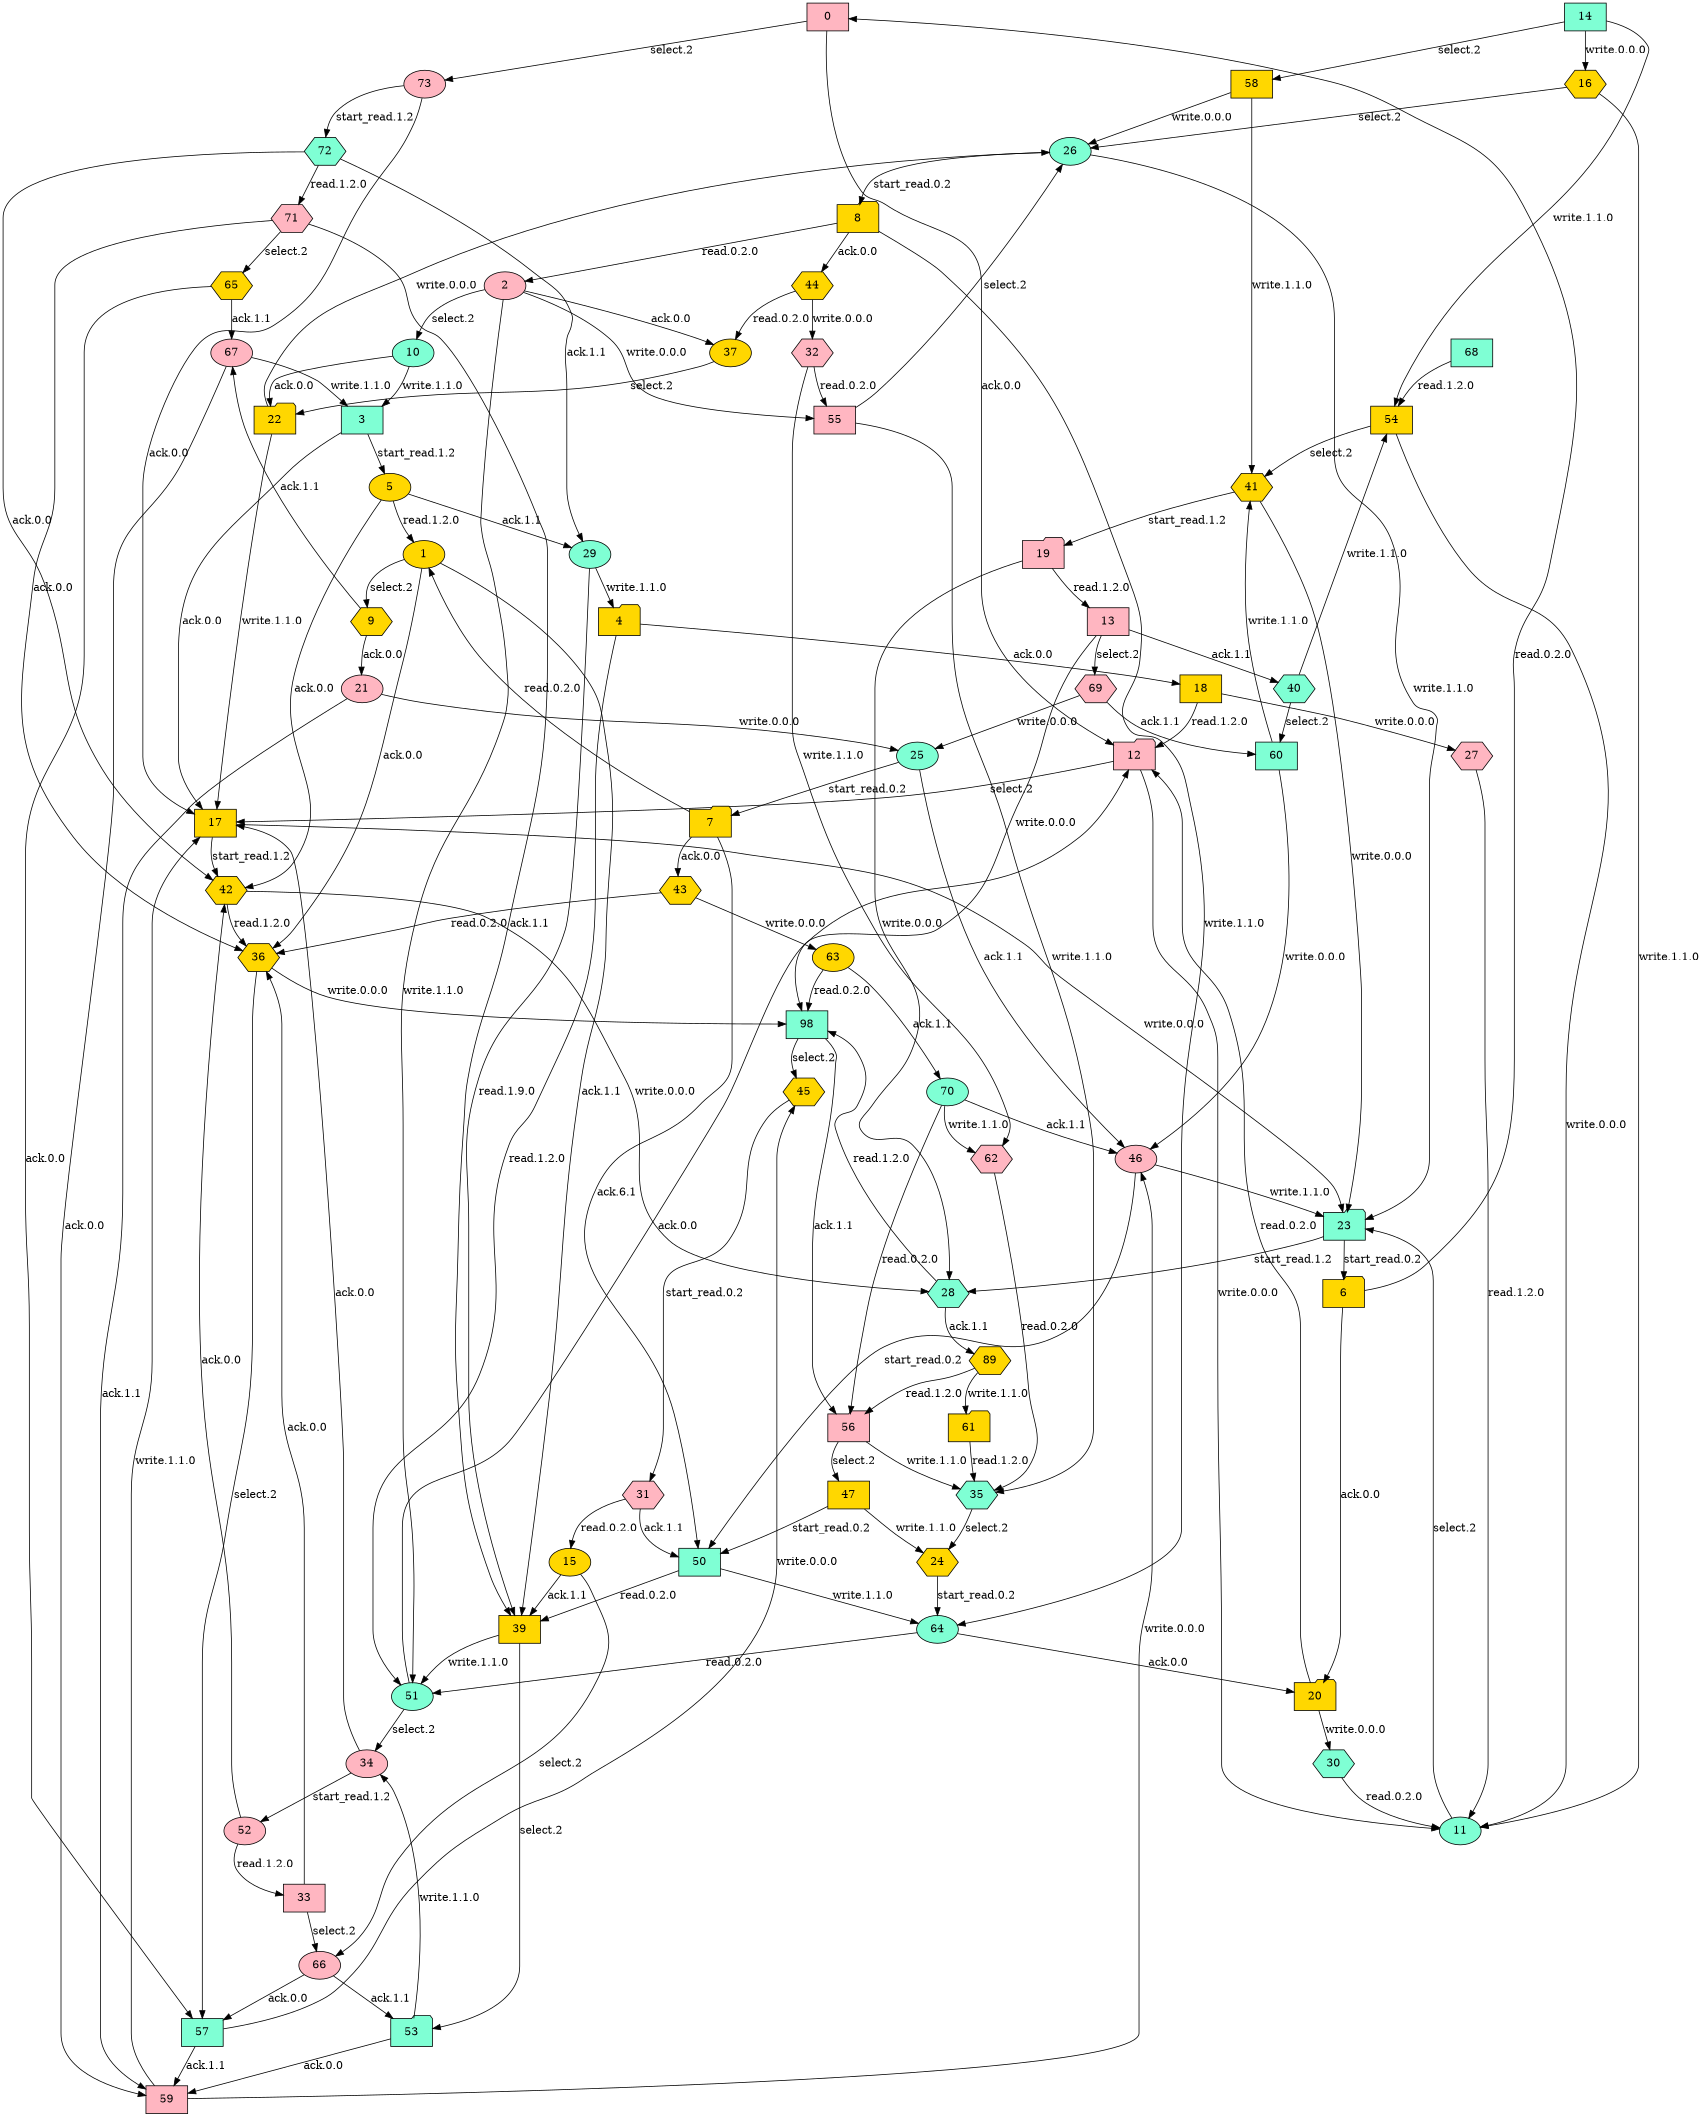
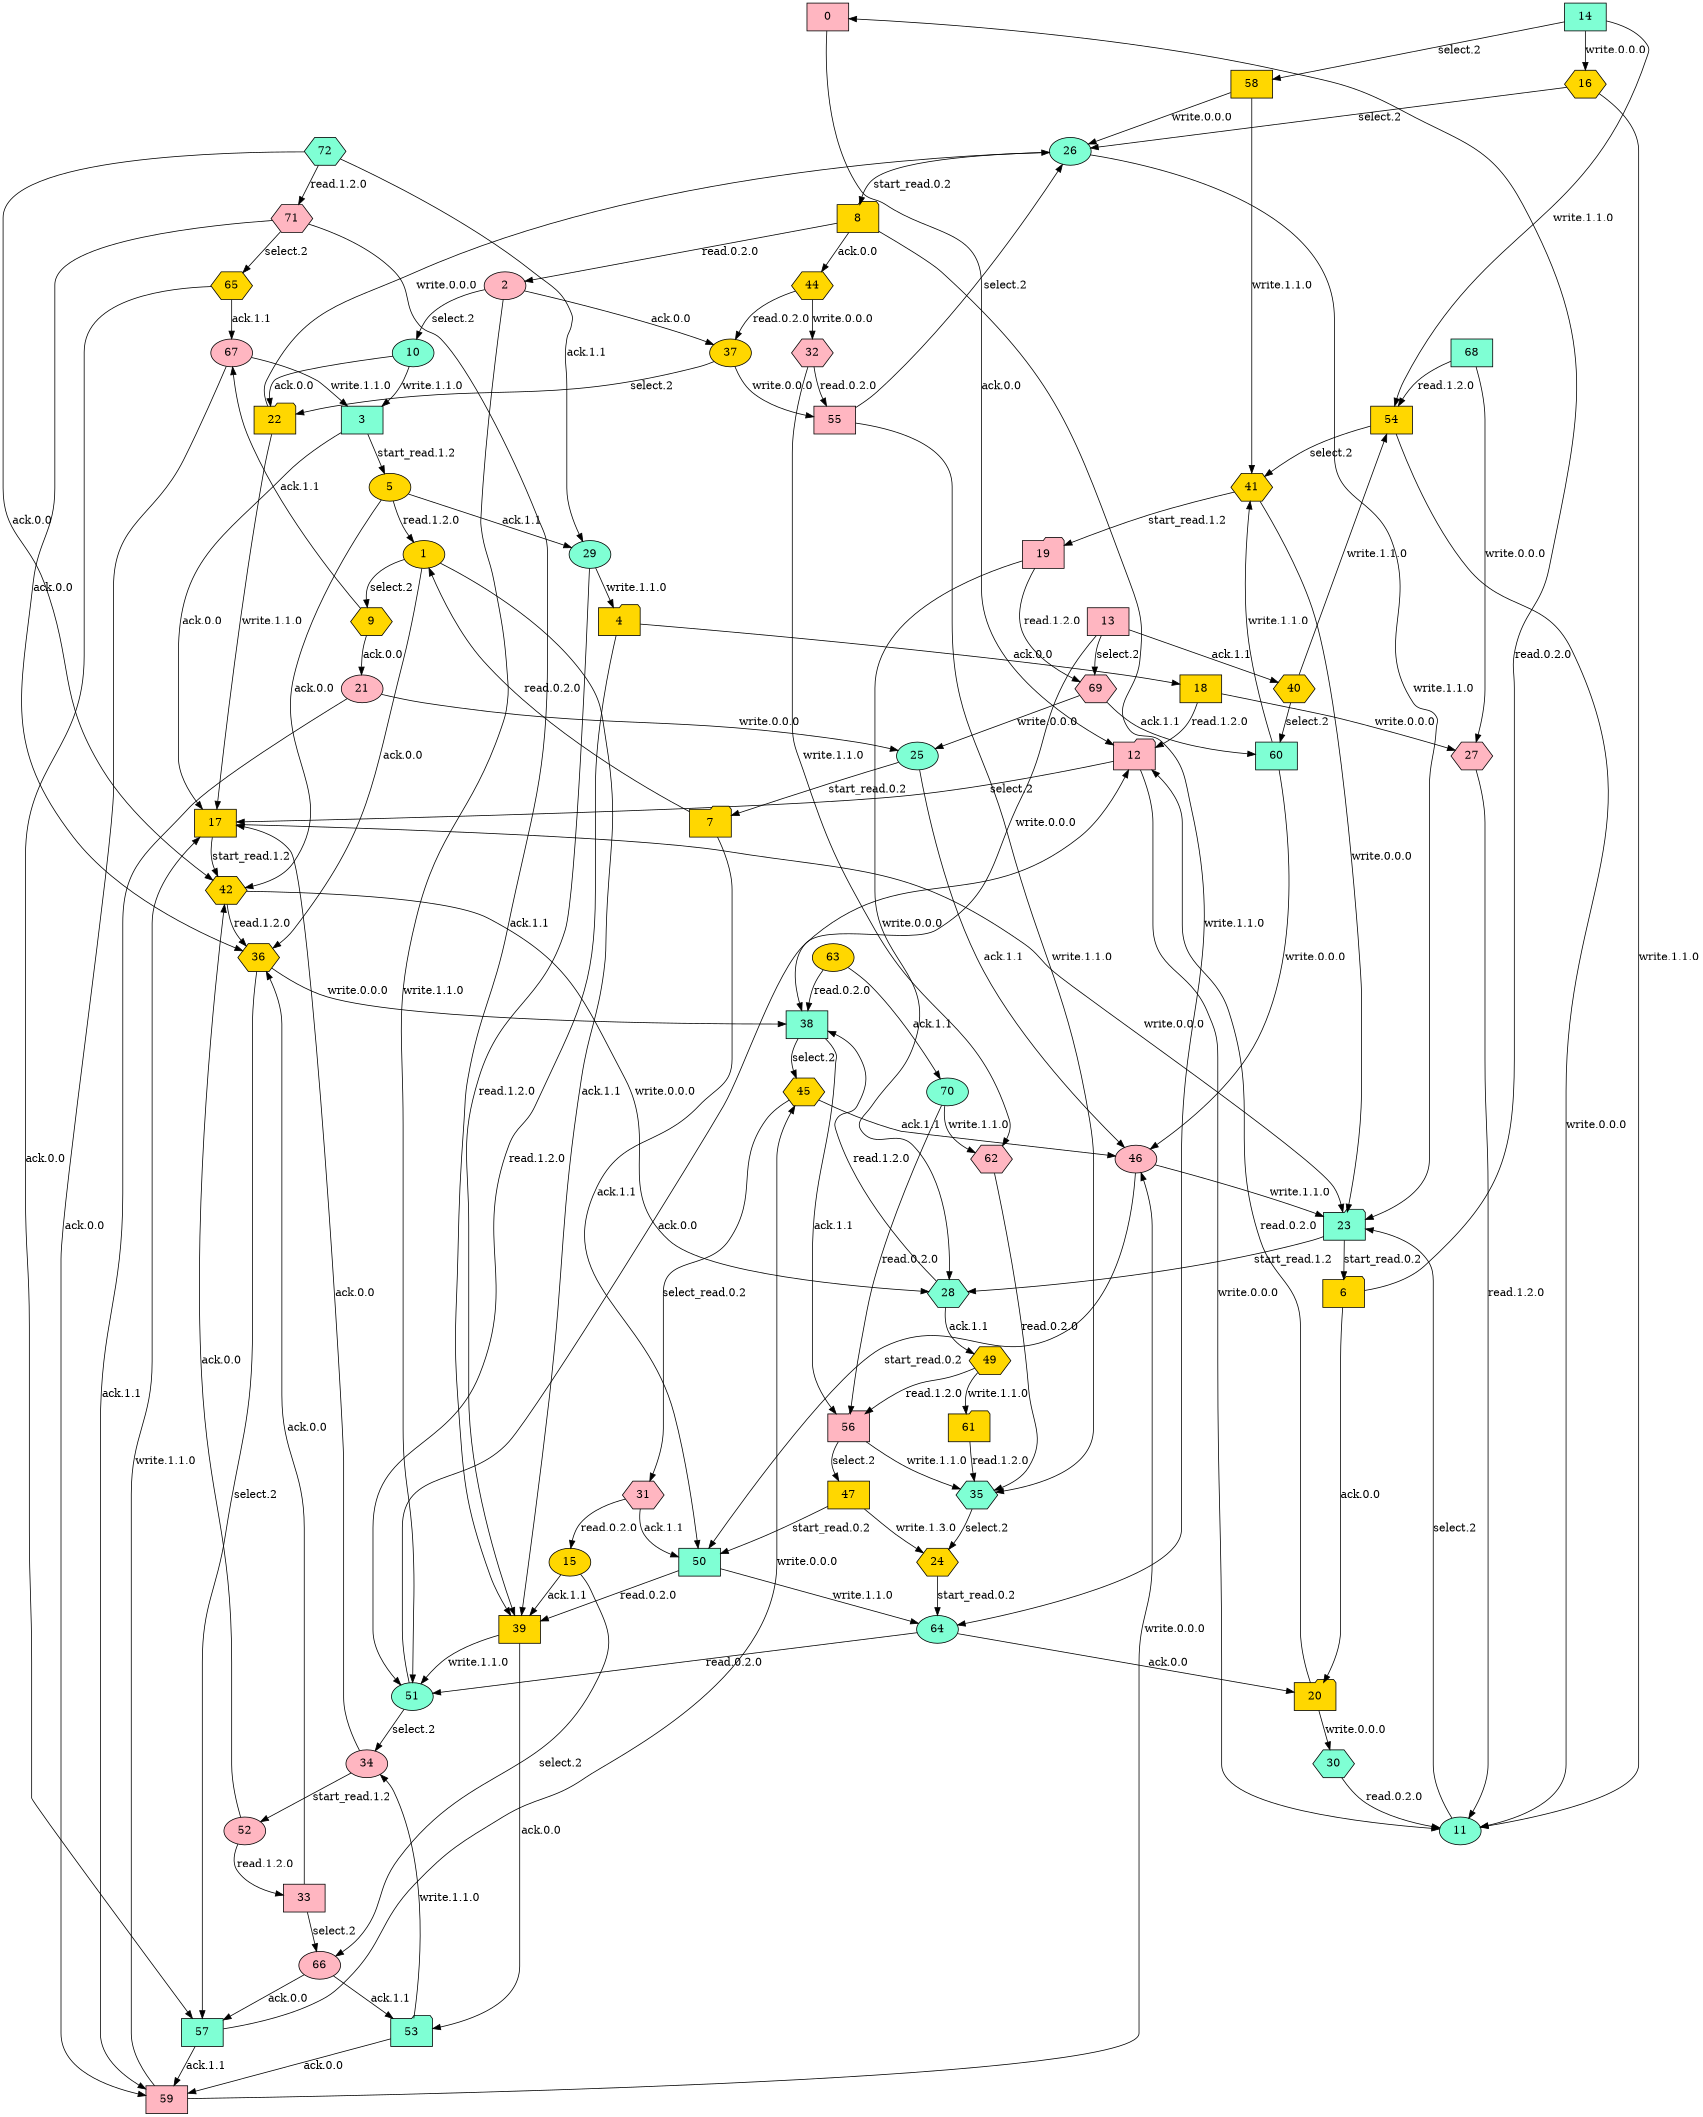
  digraph {
    node [fillcolor=gold shape=hexagon style=filled]
    0 [fillcolor=lightpink shape=box]
    12 [fillcolor=lightpink shape=folder]
-   73 [fillcolor=lightpink shape=ellipse]
    17 [shape=box]
    11 [fillcolor=aquamarine shape=ellipse]
    72 [fillcolor=aquamarine]
    42
    23 [fillcolor=aquamarine shape=folder]
    29 [fillcolor=aquamarine shape=ellipse]
    71 [fillcolor=lightpink]
    1 [shape=ellipse]
    36
    9
    39 [shape=box]
-   38 [fillcolor=aquamarine shape=box label=98]
+   38 [fillcolor=aquamarine shape=box]
    57 [fillcolor=aquamarine shape=box]
    21 [fillcolor=lightpink shape=ellipse]
    67 [fillcolor=lightpink shape=ellipse]
    51 [fillcolor=aquamarine shape=ellipse]
    53 [fillcolor=aquamarine shape=folder]
    45
    56 [fillcolor=lightpink shape=folder]
    59 [fillcolor=lightpink shape=box]
    25 [fillcolor=aquamarine shape=ellipse]
    3 [fillcolor=aquamarine shape=box]
    34 [fillcolor=lightpink shape=ellipse]
    2 [fillcolor=lightpink shape=ellipse]
    37 [shape=ellipse]
    10 [fillcolor=aquamarine shape=ellipse]
    22 [shape=folder]
    55 [fillcolor=lightpink shape=box]
    26 [fillcolor=aquamarine shape=ellipse]
    35 [fillcolor=aquamarine]
    5 [shape=ellipse]
    52 [fillcolor=lightpink shape=ellipse]
    28 [fillcolor=aquamarine]
    6 [shape=folder]
    4 [shape=folder]
    18 [shape=box]
    27 [fillcolor=lightpink]
-   49 [label=89]
+   49
    20 [shape=folder]
    30 [fillcolor=aquamarine]
    7 [shape=folder]
-   43
    50 [fillcolor=aquamarine shape=box]
    63 [shape=ellipse]
    64 [fillcolor=aquamarine shape=ellipse]
    70 [fillcolor=aquamarine shape=ellipse]
    8 [shape=folder]
    44
    32 [fillcolor=lightpink]
    62 [fillcolor=lightpink]
    46 [fillcolor=lightpink shape=ellipse]
    13 [fillcolor=lightpink shape=box]
    69 [fillcolor=lightpink]
-   40 [fillcolor=aquamarine]
+   40
    60 [fillcolor=aquamarine shape=box]
    54 [shape=box]
    41
    31 [fillcolor=lightpink]
    47 [shape=box]
    14 [fillcolor=aquamarine shape=box]
    58 [shape=box]
    16
    19 [fillcolor=lightpink shape=folder]
    15 [shape=ellipse]
    66 [fillcolor=lightpink shape=ellipse]
    61 [shape=folder]
    68 [fillcolor=aquamarine shape=box]
    24
    33 [fillcolor=lightpink shape=box]
    65
    0 -> 12 [label="ack.0.0"]
-   0 -> 73 [label="select.2"]
    12 -> 17 [label="select.2"]
    12 -> 11 [label="write.0.0.0"]
-   73 -> 17 [label="ack.0.0"]
-   73 -> 72 [label="start_read.1.2"]
    17 -> 42 [label="start_read.1.2"]
    17 -> 23 [label="write.0.0.0"]
    11 -> 23 [label="select.2"]
    72 -> 42 [label="ack.0.0"]
    72 -> 29 [label="ack.1.1"]
    72 -> 71 [label="read.1.2.0"]
    42 -> 36 [label="read.1.2.0"]
    42 -> 28 [label="write.0.0.0"]
    23 -> 28 [label="start_read.1.2"]
    23 -> 6 [label="start_read.0.2"]
-   29 -> 39 [label="read.1.9.0"]
+   29 -> 39 [label="read.1.2.0"]
    29 -> 4 [label="write.1.1.0"]
    71 -> 36 [label="ack.0.0"]
    71 -> 39 [label="ack.1.1"]
    71 -> 65 [label="select.2"]
    1 -> 36 [label="ack.0.0"]
    1 -> 9 [label="select.2"]
    1 -> 39 [label="ack.1.1"]
    36 -> 38 [label="write.0.0.0"]
    36 -> 57 [label="select.2"]
    9 -> 21 [label="ack.0.0"]
    9 -> 67 [label="ack.1.1"]
    39 -> 51 [label="write.1.1.0"]
-   39 -> 53 [label="select.2"]
+   39 -> 53 [label="ack.0.0"]
    38 -> 45 [label="select.2"]
    38 -> 56 [label="ack.1.1"]
    57 -> 45 [label="write.0.0.0"]
    57 -> 59 [label="ack.1.1"]
    21 -> 59 [label="ack.1.1"]
    21 -> 25 [label="write.0.0.0"]
    67 -> 59 [label="ack.0.0"]
    67 -> 3 [label="write.1.1.0"]
    51 -> 12 [label="ack.0.0"]
    51 -> 34 [label="select.2"]
    53 -> 59 [label="ack.0.0"]
    53 -> 34 [label="write.1.1.0"]
-   70 -> 46 [label="ack.1.1"]
-   45 -> 31 [label="start_read.0.2"]
+   45 -> 46 [label="ack.1.1"]
+   45 -> 31 [label="select_read.0.2"]
    56 -> 35 [label="write.1.1.0"]
    56 -> 47 [label="select.2"]
    59 -> 17 [label="write.1.1.0"]
    59 -> 46 [label="write.0.0.0"]
    25 -> 7 [label="start_read.0.2"]
    25 -> 46 [label="ack.1.1"]
    3 -> 17 [label="ack.0.0"]
    3 -> 5 [label="start_read.1.2"]
    34 -> 17 [label="ack.0.0"]
    34 -> 52 [label="start_read.1.2"]
    2 -> 51 [label="write.1.1.0"]
    2 -> 37 [label="ack.0.0"]
    2 -> 10 [label="select.2"]
    37 -> 22 [label="select.2"]
-   2 -> 55 [label="write.0.0.0"]
+   37 -> 55 [label="write.0.0.0"]
    10 -> 3 [label="write.1.1.0"]
    10 -> 22 [label="ack.0.0"]
    22 -> 17 [label="write.1.1.0"]
    22 -> 26 [label="write.0.0.0"]
    55 -> 26 [label="select.2"]
    55 -> 35 [label="write.1.1.0"]
    26 -> 23 [label="write.1.1.0"]
    26 -> 8 [label="start_read.0.2"]
    35 -> 24 [label="select.2"]
    5 -> 42 [label="ack.0.0"]
    5 -> 29 [label="ack.1.1"]
    5 -> 1 [label="read.1.2.0"]
    52 -> 42 [label="ack.0.0"]
    52 -> 33 [label="read.1.2.0"]
    28 -> 38 [label="read.1.2.0"]
    28 -> 49 [label="ack.1.1"]
    6 -> 0 [label="read.0.2.0"]
    6 -> 20 [label="ack.0.0"]
    4 -> 51 [label="read.1.2.0"]
    4 -> 18 [label="ack.0.0"]
    18 -> 12 [label="read.1.2.0"]
    18 -> 27 [label="write.0.0.0"]
    27 -> 11 [label="read.1.2.0"]
    49 -> 56 [label="read.1.2.0"]
    49 -> 61 [label="write.1.1.0"]
    20 -> 12 [label="read.0.2.0"]
    20 -> 30 [label="write.0.0.0"]
    30 -> 11 [label="read.0.2.0"]
    7 -> 1 [label="read.0.2.0"]
-   7 -> 43 [label="ack.0.0"]
-   7 -> 50 [label="ack.6.1"]
-   43 -> 36 [label="read.0.2.0"]
-   43 -> 63 [label="write.0.0.0"]
+   7 -> 50 [label="ack.1.1"]
    50 -> 39 [label="read.0.2.0"]
    50 -> 64 [label="write.1.1.0"]
    63 -> 38 [label="read.0.2.0"]
    63 -> 70 [label="ack.1.1"]
    64 -> 51 [label="read.0.2.0"]
    64 -> 20 [label="ack.0.0"]
    70 -> 56 [label="read.0.2.0"]
    70 -> 62 [label="write.1.1.0"]
    8 -> 2 [label="read.0.2.0"]
    8 -> 64 [label="write.1.1.0"]
    8 -> 44 [label="ack.0.0"]
    44 -> 37 [label="read.0.2.0"]
    44 -> 32 [label="write.0.0.0"]
    32 -> 55 [label="read.0.2.0"]
    32 -> 62 [label="write.1.1.0"]
    62 -> 35 [label="read.0.2.0"]
    46 -> 23 [label="write.1.1.0"]
    46 -> 50 [label="start_read.0.2"]
    13 -> 38 [label="write.0.0.0"]
    13 -> 69 [label="select.2"]
    13 -> 40 [label="ack.1.1"]
    69 -> 25 [label="write.0.0.0"]
    69 -> 60 [label="ack.1.1"]
    40 -> 60 [label="select.2"]
    40 -> 54 [label="write.1.1.0"]
    60 -> 46 [label="write.0.0.0"]
    60 -> 41 [label="write.1.1.0"]
    54 -> 11 [label="write.0.0.0"]
    54 -> 41 [label="select.2"]
    41 -> 23 [label="write.0.0.0"]
    41 -> 19 [label="start_read.1.2"]
    31 -> 50 [label="ack.1.1"]
    31 -> 15 [label="read.0.2.0"]
    47 -> 50 [label="start_read.0.2"]
-   47 -> 24 [label="write.1.1.0"]
+   47 -> 24 [label="write.1.3.0"]
    14 -> 54 [label="write.1.1.0"]
    14 -> 58 [label="select.2"]
    14 -> 16 [label="write.0.0.0"]
    58 -> 26 [label="write.0.0.0"]
    58 -> 41 [label="write.1.1.0"]
    16 -> 11 [label="write.1.1.0"]
    16 -> 26 [label="select.2"]
    19 -> 28 [label="write.0.0.0"]
-   19 -> 13 [label="read.1.2.0"]
+   19 -> 69 [label="read.1.2.0"]
    15 -> 39 [label="ack.1.1"]
    15 -> 66 [label="select.2"]
    66 -> 57 [label="ack.0.0"]
    66 -> 53 [label="ack.1.1"]
    61 -> 35 [label="read.1.2.0"]
+   68 -> 27 [label="write.0.0.0"]
    68 -> 54 [label="read.1.2.0"]
    24 -> 64 [label="start_read.0.2"]
    33 -> 36 [label="ack.0.0"]
    33 -> 66 [label="select.2"]
    65 -> 57 [label="ack.0.0"]
    65 -> 67 [label="ack.1.1"]
  }
